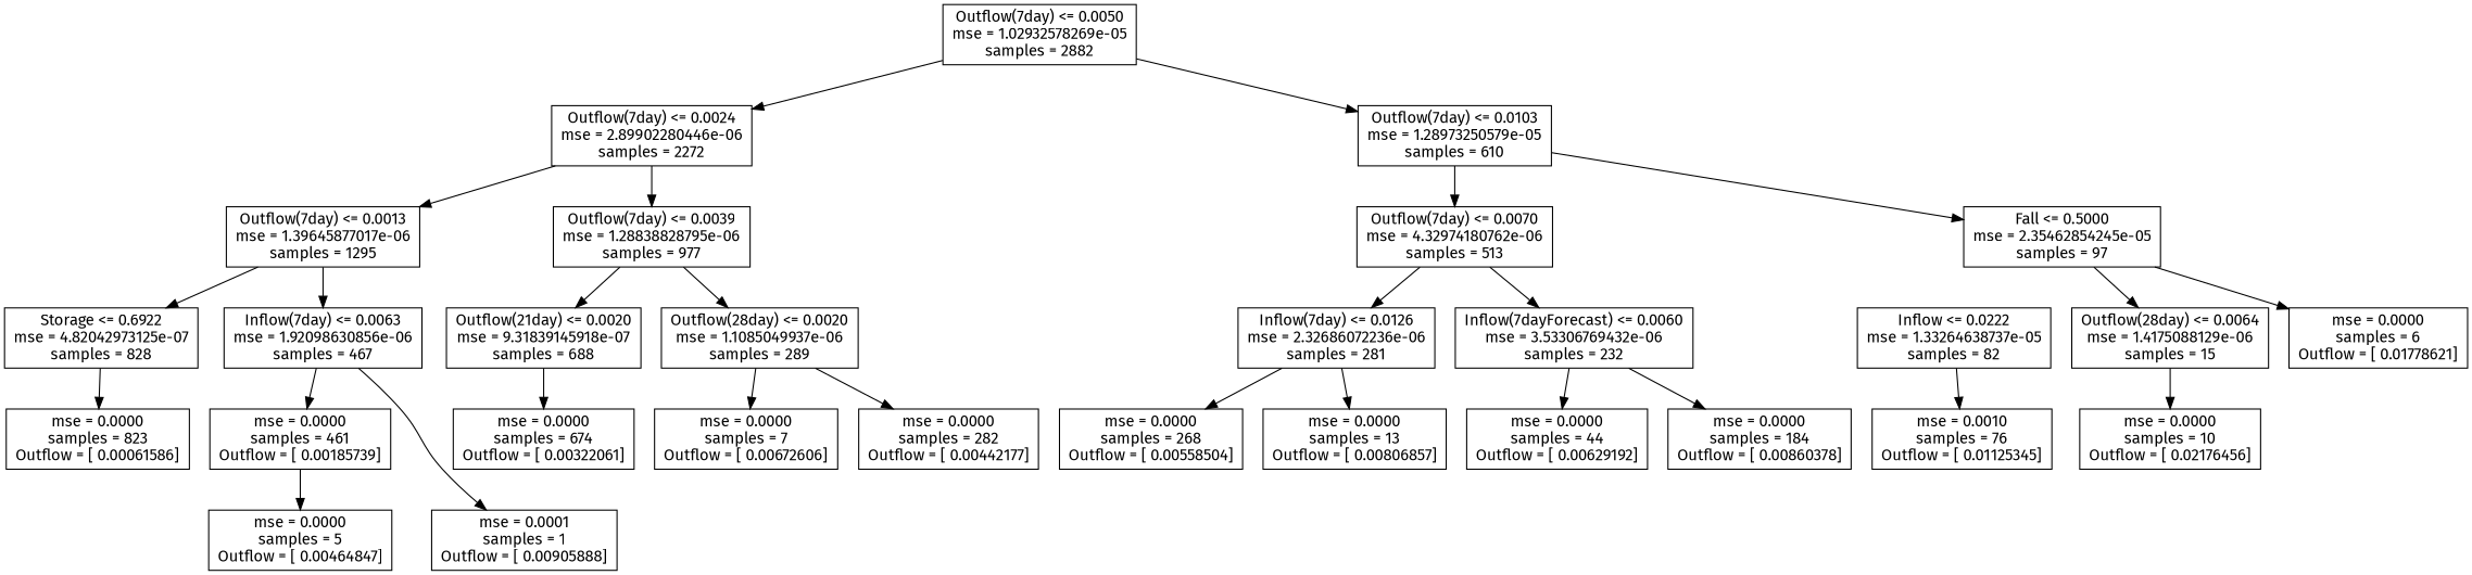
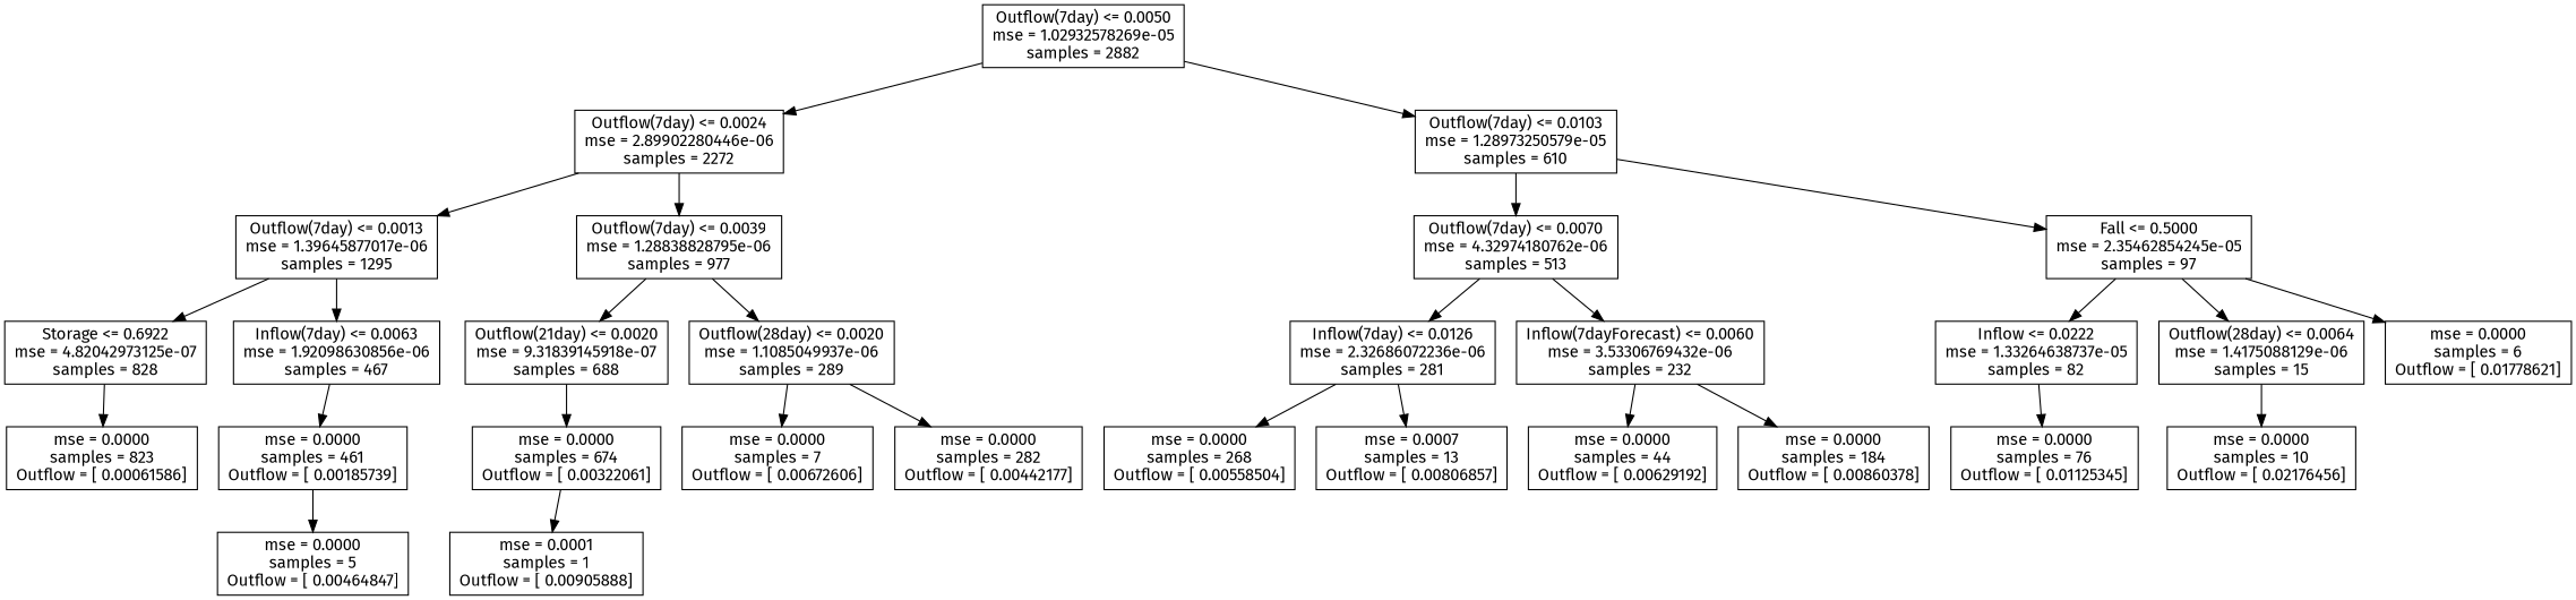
  digraph {
    fontname="Fira Sans"
    node [fontname="Fira Sans" shape=box]
    edge [fontname="Fira Sans"]
    n1 [label="Outflow(7day) <= 0.0050\nmse = 1.02932578269e-05\nsamples = 2882"]
    n2 [label="Outflow(7day) <= 0.0024\nmse = 2.89902280446e-06\nsamples = 2272"]
    n3 [label="Outflow(7day) <= 0.0103\nmse = 1.28973250579e-05\nsamples = 610"]
    n4 [label="Outflow(7day) <= 0.0013\nmse = 1.39645877017e-06\nsamples = 1295"]
    n5 [label="Outflow(7day) <= 0.0039\nmse = 1.28838828795e-06\nsamples = 977"]
    n6 [label="Outflow(7day) <= 0.0070\nmse = 4.32974180762e-06\nsamples = 513"]
    n7 [label="Fall <= 0.5000\nmse = 2.35462854245e-05\nsamples = 97"]
    n8 [label="Storage <= 0.6922\nmse = 4.82042973125e-07\nsamples = 828"]
    n9 [label="Inflow(7day) <= 0.0063\nmse = 1.92098630856e-06\nsamples = 467"]
    n10 [label="Outflow(21day) <= 0.0020\nmse = 9.31839145918e-07\nsamples = 688"]
    n11 [label="Outflow(28day) <= 0.0020\nmse = 1.1085049937e-06\nsamples = 289"]
    n12 [label="mse = 0.0000\nsamples = 823\nOutflow = [ 0.00061586]"]
    n13 [label="mse = 0.0000\nsamples = 461\nOutflow = [ 0.00185739]"]
    n14 [label="mse = 0.0001\nsamples = 1\nOutflow = [ 0.00905888]"]
    n15 [label="mse = 0.0000\nsamples = 5\nOutflow = [ 0.00464847]"]
    n16 [label="mse = 0.0000\nsamples = 674\nOutflow = [ 0.00322061]"]
    n17 [label="mse = 0.0000\nsamples = 7\nOutflow = [ 0.00672606]"]
    n18 [label="mse = 0.0000\nsamples = 282\nOutflow = [ 0.00442177]"]
    n19 [label="Inflow(7day) <= 0.0126\nmse = 2.32686072236e-06\nsamples = 281"]
    n20 [label="Inflow(7dayForecast) <= 0.0060\nmse = 3.53306769432e-06\nsamples = 232"]
    n21 [label="Inflow <= 0.0222\nmse = 1.33264638737e-05\nsamples = 82"]
    n22 [label="Outflow(28day) <= 0.0064\nmse = 1.4175088129e-06\nsamples = 15"]
    n23 [label="mse = 0.0000\nsamples = 6\nOutflow = [ 0.01778621]"]
    n24 [label="mse = 0.0000\nsamples = 268\nOutflow = [ 0.00558504]"]
-   n25 [label="mse = 0.0000\nsamples = 13\nOutflow = [ 0.00806857]"]
+   n25 [label="mse = 0.0007\nsamples = 13\nOutflow = [ 0.00806857]"]
    n26 [label="mse = 0.0000\nsamples = 44\nOutflow = [ 0.00629192]"]
    n27 [label="mse = 0.0000\nsamples = 184\nOutflow = [ 0.00860378]"]
-   n28 [label="mse = 0.0010\nsamples = 76\nOutflow = [ 0.01125345]"]
+   n28 [label="mse = 0.0000\nsamples = 76\nOutflow = [ 0.01125345]"]
    n29 [label="mse = 0.0000\nsamples = 10\nOutflow = [ 0.02176456]"]
    n1 -> n2
    n1 -> n3
    n2 -> n4
    n2 -> n5
    n3 -> n6
    n3 -> n7
    n4 -> n8
    n4 -> n9
    n5 -> n10
    n5 -> n11
    n6 -> n19
    n6 -> n20
+   n7 -> n21
    n7 -> n22
    n7 -> n23
    n8 -> n12
    n9 -> n13
-   n9 -> n14
+   n16 -> n14
    n10 -> n16
    n11 -> n17
    n11 -> n18
    n13 -> n15
    n19 -> n24
    n19 -> n25
    n20 -> n26
    n20 -> n27
    n21 -> n28
    n22 -> n29
  }
